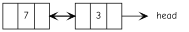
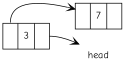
  digraph {
    fontname="Comic Neue"
    rankdir=LR
    node [fontname="Comic Neue" shape=record]
    edge [arrowhead=vee fontname="Comic Neue" tailclip=false tailport=next]
    n1 [label="{ <prev> | 7 | <next>  }"]
    n2 [label="{ <prev> | 3 | <next>  }"]
    n3 [label=head shape=none]
-   n1 -> n2
    n2 -> n1 [tailport=prev]
    n2 -> n3
  }
